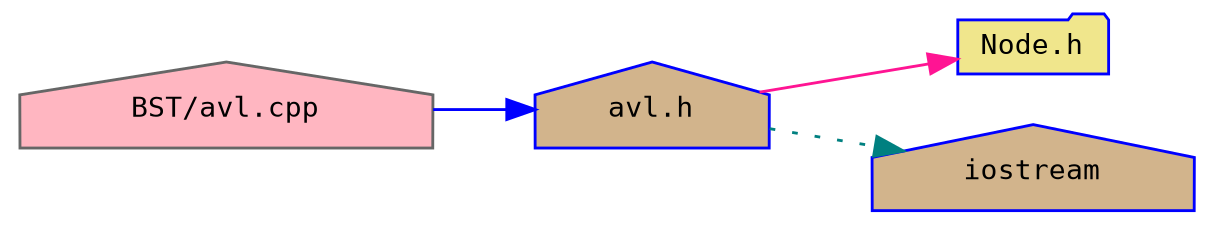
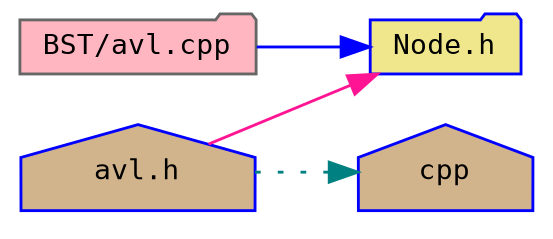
  digraph {
    fontname="DejaVu Sans Mono"
    rankdir=LR
    node [color=blue fillcolor=tan fontname="DejaVu Sans Mono" fontsize=10 shape=folder style=filled]
    edge [fontname="DejaVu Sans Mono" fontsize=10 labelfontname=Helvetica labelfontsize=10 style=solid]
-   n1 [color=gray40 fillcolor=lightpink fontcolor=black height=0.2 label="BST/avl.cpp" shape=house width=0.4]
+   n1 [color=gray40 fillcolor=lightpink fontcolor=black height=0.2 label="BST/avl.cpp" width=0.4]
    n2 [height=0.2 label="avl.h" shape=house width=0.4]
    n3 [fillcolor=khaki height=0.2 label="Node.h" width=0.4]
-   n4 [height=0.2 label=iostream shape=house width=0.4]
-   n1 -> n2 [color=blue]
+   n4 [height=0.2 label=cpp shape=house width=0.4]
+   n1 -> n3 [color=blue]
    n2 -> n3 [color=deeppink]
    n2 -> n4 [color=teal style=dotted]
  }
